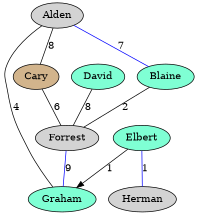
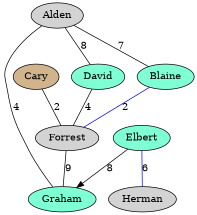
  digraph {
    node [fillcolor=aquamarine style=filled]
    edge [color=black dir=none]
    Alden [fillcolor=lightgrey]
    Blaine
    Cary [fillcolor=tan]
    Forrest [fillcolor=lightgrey]
    Graham
    Herman [fillcolor=lightgrey]
    David
    Elbert
    subgraph sub_1 {
      Alden
      Blaine
      Cary
      Forrest
      Graham
      Herman
      David
      Elbert
    }
    subgraph sub_2 {
      Graham
      Elbert
    }
-   Alden -> Blaine [color=blue label=7]
-   Alden -> Cary [label=8]
+   Alden -> Blaine [label=7]
+   Alden -> David [label=8]
    Alden -> Graham [label=4]
-   Blaine -> Forrest [label=2]
-   Cary -> Forrest [label=6]
-   Forrest -> Graham [color=blue label=9]
-   David -> Forrest [label=8]
-   Elbert -> Graham [label=1 dir=""]
-   Elbert -> Herman [color=blue label=1]
+   Blaine -> Forrest [color=blue label=2]
+   Cary -> Forrest [label=2]
+   Forrest -> Graham [label=9]
+   David -> Forrest [label=4]
+   Elbert -> Graham [label=8 dir=""]
+   Elbert -> Herman [color=blue label=6]
  }
